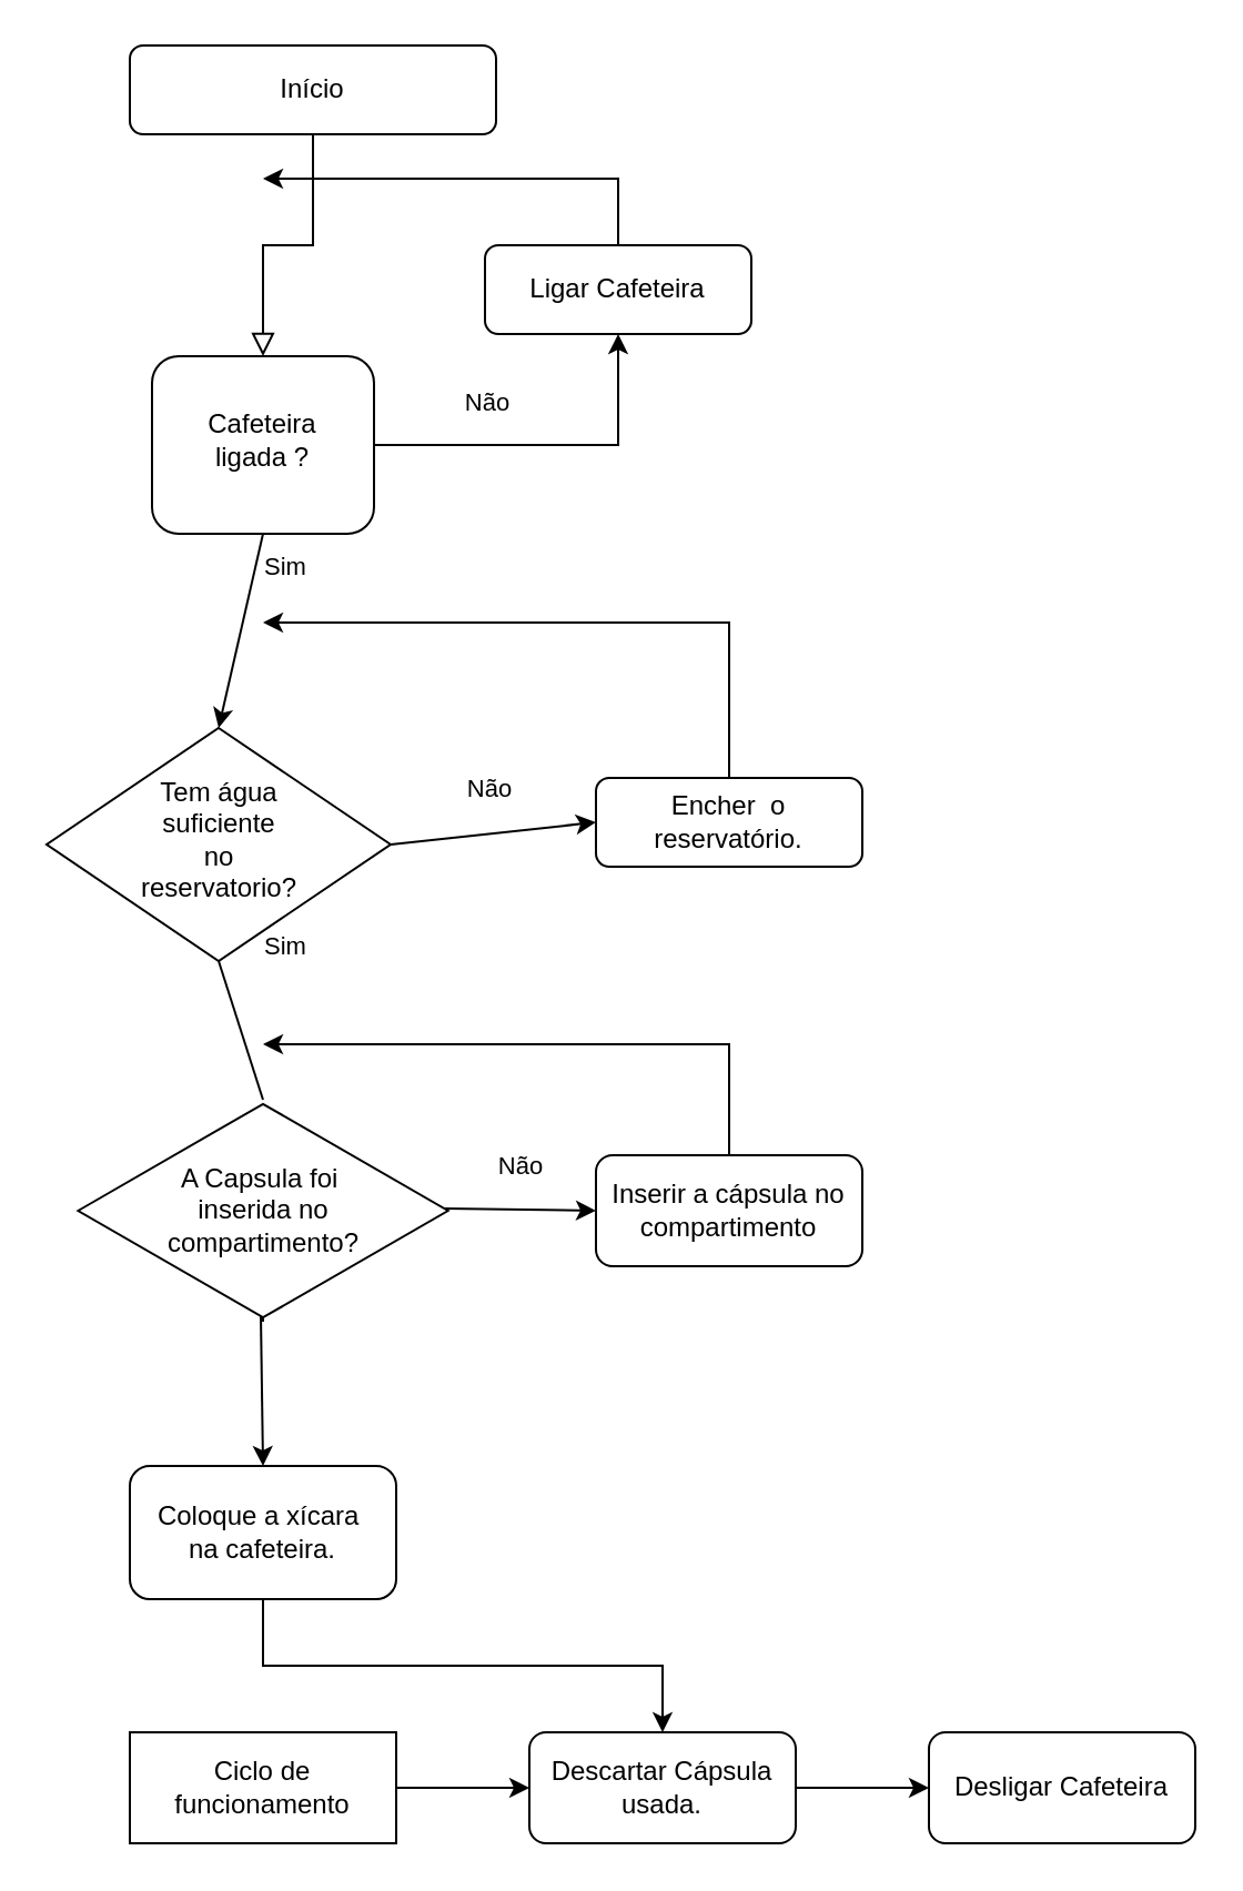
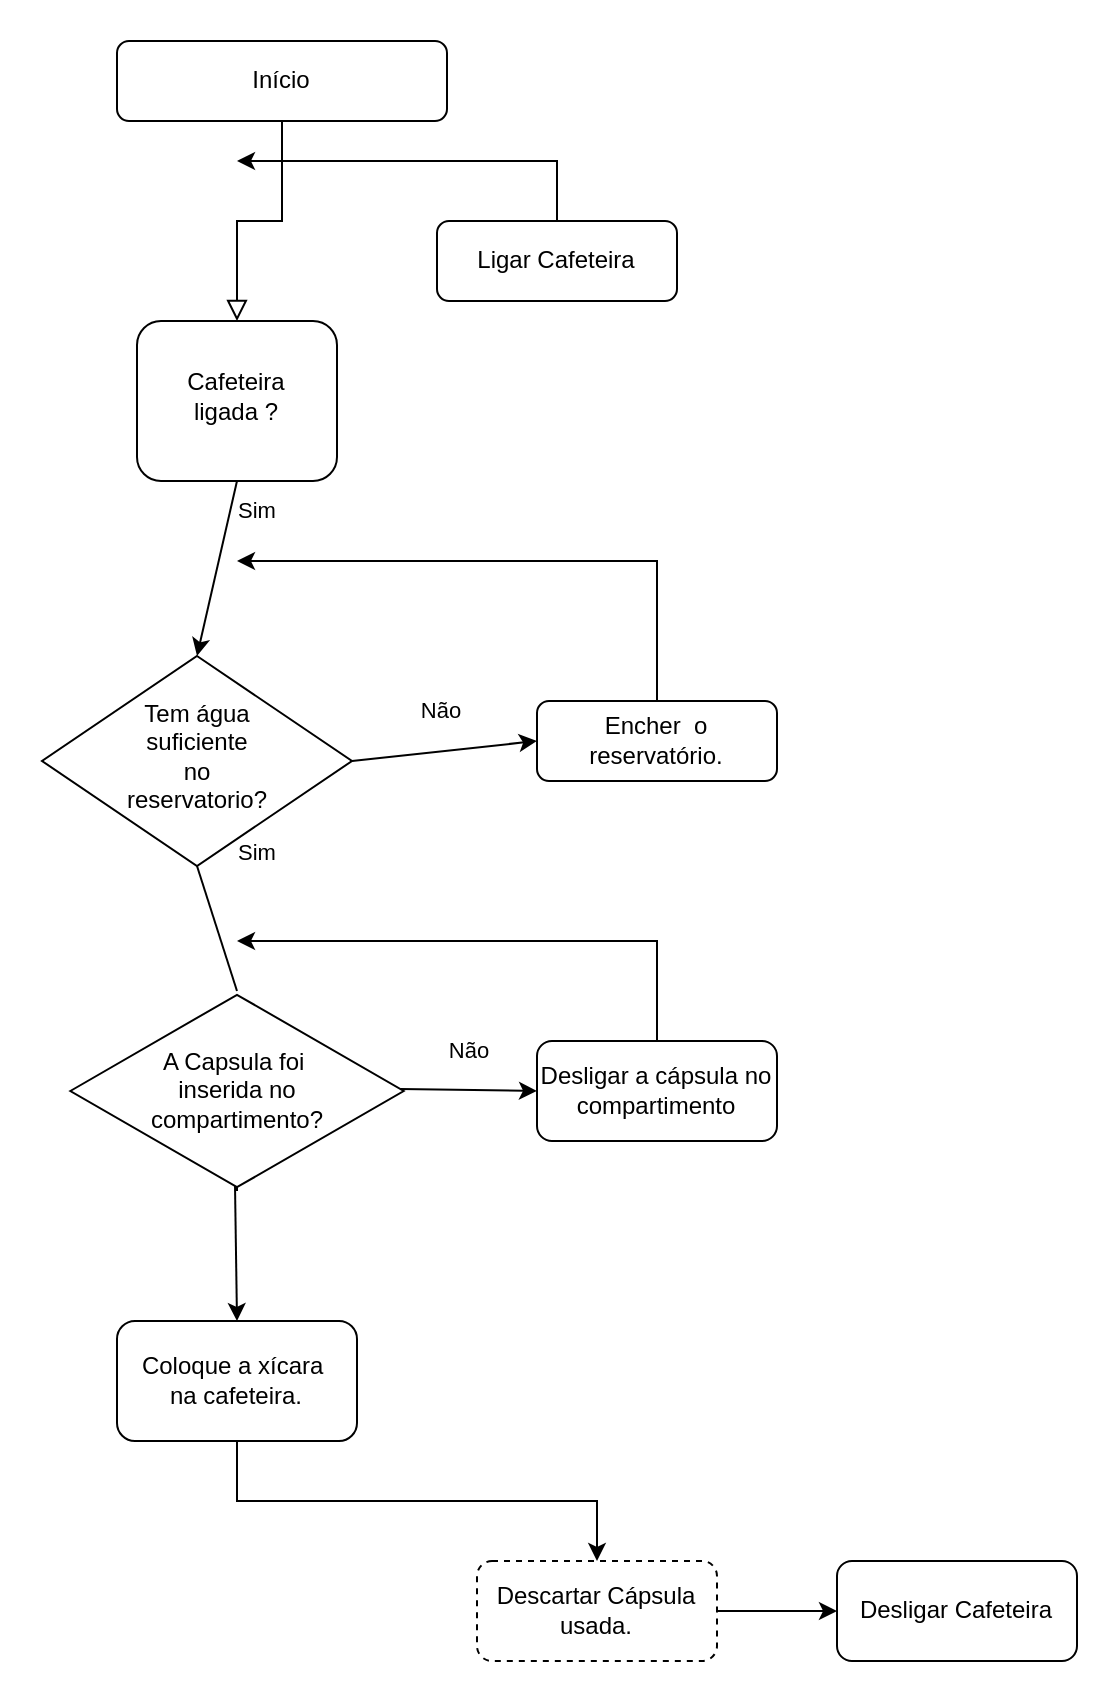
  <mxCell id="0" />
  <mxCell id="1" parent="0" />
  <mxCell id="2" value="" style="rounded=0;html=1;jettySize=auto;orthogonalLoop=1;fontSize=11;endArrow=block;endFill=0;endSize=8;strokeWidth=1;shadow=0;labelBackgroundColor=none;edgeStyle=orthogonalEdgeStyle;" parent="1" source="3" target="4" edge="1"><mxGeometry relative="1" as="geometry" /></mxCell>
  <mxCell id="3" value="Início" style="rounded=1;whiteSpace=wrap;html=1;fontSize=12;glass=0;strokeWidth=1;shadow=0;" parent="1" vertex="1"><mxGeometry x="58" y="20" width="165" height="40" as="geometry" /></mxCell>
  <mxCell id="4" value="Cafeteira&lt;br&gt;ligada ?" style="whiteSpace=wrap;html=1;shadow=0;fontFamily=Helvetica;fontSize=12;align=center;strokeWidth=1;spacing=6;spacingTop=-4;rounded=1;" parent="1" vertex="1"><mxGeometry x="68" y="160" width="100" height="80" as="geometry" /></mxCell>
  <mxCell id="5" value="Ligar Cafeteira" style="rounded=1;whiteSpace=wrap;html=1;fontSize=12;glass=0;strokeWidth=1;shadow=0;" parent="1" vertex="1"><mxGeometry x="218" y="110" width="120" height="40" as="geometry" /></mxCell>
  <mxCell id="6" value="Tem água&lt;br&gt;suficiente&lt;br&gt;no &lt;br&gt;reservatorio?" style="rhombus;whiteSpace=wrap;html=1;shadow=0;fontFamily=Helvetica;fontSize=12;align=center;strokeWidth=1;spacing=6;spacingTop=-4;" parent="1" vertex="1"><mxGeometry x="20.5" y="327.5" width="155" height="105" as="geometry" /></mxCell>
  <mxCell id="7" value="Encher&amp;nbsp; o reservatório." style="rounded=1;whiteSpace=wrap;html=1;fontSize=12;glass=0;strokeWidth=1;shadow=0;" parent="1" vertex="1"><mxGeometry x="268" y="350" width="120" height="40" as="geometry" /></mxCell>
  <mxCell id="8" value="" style="endArrow=classic;html=1;rounded=0;" parent="1" edge="1"><mxGeometry width="50" height="50" relative="1" as="geometry"><mxPoint x="278" y="110" as="sourcePoint" /><mxPoint x="118" y="80" as="targetPoint" /><Array as="points"><mxPoint x="278" y="80" /><mxPoint x="248" y="80" /><mxPoint x="198" y="80" /></Array></mxGeometry></mxCell>
- <mxCell id="9" value="" style="endArrow=classic;html=1;rounded=0;entryX=0.5;entryY=1;entryDx=0;entryDy=0;exitX=1;exitY=0.5;exitDx=0;exitDy=0;" parent="1" source="4" target="5" edge="1"><mxGeometry relative="1" as="geometry"><mxPoint x="168" y="220" as="sourcePoint" /><mxPoint x="268" y="220" as="targetPoint" /><Array as="points"><mxPoint x="278" y="200" /></Array></mxGeometry></mxCell>
- <mxCell id="10" value="Não" style="edgeLabel;resizable=0;html=1;align=center;verticalAlign=middle;" parent="9" connectable="0" vertex="1"><mxGeometry relative="1" as="geometry"><mxPoint x="-30" y="-20" as="offset" /></mxGeometry></mxCell>
  <mxCell id="11" value="" style="endArrow=classic;html=1;rounded=0;exitX=0.5;exitY=1;exitDx=0;exitDy=0;entryX=0.5;entryY=0;entryDx=0;entryDy=0;" parent="1" source="4" target="6" edge="1"><mxGeometry relative="1" as="geometry"><mxPoint x="228" y="370" as="sourcePoint" /><mxPoint x="328" y="370" as="targetPoint" /></mxGeometry></mxCell>
  <mxCell id="12" value="Sim" style="edgeLabel;resizable=0;html=1;align=center;verticalAlign=middle;" parent="11" connectable="0" vertex="1"><mxGeometry relative="1" as="geometry"><mxPoint x="20" y="-29" as="offset" /></mxGeometry></mxCell>
  <mxCell id="13" value="" style="endArrow=classic;html=1;rounded=0;entryX=0;entryY=0.5;entryDx=0;entryDy=0;exitX=1;exitY=0.5;exitDx=0;exitDy=0;" parent="1" source="6" target="7" edge="1"><mxGeometry relative="1" as="geometry"><mxPoint x="195.5" y="442.5" as="sourcePoint" /><mxPoint x="268" y="443" as="targetPoint" /><Array as="points" /></mxGeometry></mxCell>
  <mxCell id="14" value="Não" style="edgeLabel;resizable=0;html=1;align=center;verticalAlign=middle;" parent="13" connectable="0" vertex="1"><mxGeometry relative="1" as="geometry"><mxPoint x="-3" y="-20" as="offset" /></mxGeometry></mxCell>
  <mxCell id="15" value="" style="endArrow=classic;html=1;rounded=0;" parent="1" edge="1"><mxGeometry width="50" height="50" relative="1" as="geometry"><mxPoint x="328" y="350" as="sourcePoint" /><mxPoint x="118" y="280" as="targetPoint" /><Array as="points"><mxPoint x="328" y="280" /><mxPoint x="218" y="280" /></Array></mxGeometry></mxCell>
  <mxCell id="16" value="" style="endArrow=classic;html=1;rounded=0;exitX=0.5;exitY=1;exitDx=0;exitDy=0;entryX=0.5;entryY=0;entryDx=0;entryDy=0;startArrow=none;" parent="1" source="29" edge="1"><mxGeometry relative="1" as="geometry"><mxPoint x="118" y="500" as="sourcePoint" /><mxPoint x="118" y="540" as="targetPoint" /><Array as="points"><mxPoint x="118" y="540" /></Array></mxGeometry></mxCell>
- <mxCell id="17" value="Inserir a cápsula no compartimento" style="rounded=1;whiteSpace=wrap;html=1;" parent="1" vertex="1"><mxGeometry x="268" y="520" width="120" height="50" as="geometry" /></mxCell>
+ <mxCell id="17" value="Desligar a cápsula no compartimento" style="rounded=1;whiteSpace=wrap;html=1;" parent="1" vertex="1"><mxGeometry x="268" y="520" width="120" height="50" as="geometry" /></mxCell>
  <mxCell id="18" value="" style="endArrow=classic;html=1;rounded=0;exitX=0.99;exitY=0.49;exitDx=0;exitDy=0;exitPerimeter=0;entryX=0;entryY=0.5;entryDx=0;entryDy=0;" parent="1" source="29" target="17" edge="1"><mxGeometry relative="1" as="geometry"><mxPoint x="208" y="590" as="sourcePoint" /><mxPoint x="268" y="590" as="targetPoint" /></mxGeometry></mxCell>
  <mxCell id="19" value="Não" style="edgeLabel;resizable=0;html=1;align=center;verticalAlign=middle;" parent="18" connectable="0" vertex="1"><mxGeometry relative="1" as="geometry"><mxPoint y="-20" as="offset" /></mxGeometry></mxCell>
  <mxCell id="20" value="" style="endArrow=classic;html=1;rounded=0;" parent="1" edge="1"><mxGeometry width="50" height="50" relative="1" as="geometry"><mxPoint x="328" y="520" as="sourcePoint" /><mxPoint x="118" y="470" as="targetPoint" /><Array as="points"><mxPoint x="328" y="470" /></Array></mxGeometry></mxCell>
- <mxCell id="21" style="edgeStyle=orthogonalEdgeStyle;rounded=0;orthogonalLoop=1;jettySize=auto;html=1;exitX=1;exitY=0.5;exitDx=0;exitDy=0;entryX=0;entryY=0.5;entryDx=0;entryDy=0;" parent="1" source="22" target="24" edge="1"><mxGeometry relative="1" as="geometry" /></mxCell>
- <mxCell id="22" value="Ciclo de funcionamento" style="rounded=0;whiteSpace=wrap;html=1;" parent="1" vertex="1"><mxGeometry x="58" y="780" width="120" height="50" as="geometry" /></mxCell>
  <mxCell id="23" style="edgeStyle=orthogonalEdgeStyle;rounded=0;orthogonalLoop=1;jettySize=auto;html=1;exitX=1;exitY=0.5;exitDx=0;exitDy=0;entryX=0;entryY=0.5;entryDx=0;entryDy=0;" parent="1" source="24" target="25" edge="1"><mxGeometry relative="1" as="geometry" /></mxCell>
- <mxCell id="24" value="Descartar Cápsula usada." style="rounded=1;whiteSpace=wrap;html=1;" parent="1" vertex="1"><mxGeometry x="238" y="780" width="120" height="50" as="geometry" /></mxCell>
+ <mxCell id="24" value="Descartar Cápsula usada." style="rounded=1;whiteSpace=wrap;html=1;dashed=1;" parent="1" vertex="1"><mxGeometry x="238" y="780" width="120" height="50" as="geometry" /></mxCell>
  <mxCell id="25" value="Desligar Cafeteira" style="rounded=1;whiteSpace=wrap;html=1;" parent="1" vertex="1"><mxGeometry x="418" y="780" width="120" height="50" as="geometry" /></mxCell>
  <mxCell id="26" style="edgeStyle=orthogonalEdgeStyle;rounded=0;orthogonalLoop=1;jettySize=auto;html=1;exitX=0.5;exitY=1;exitDx=0;exitDy=0;" edge="1" parent="1" source="27" target="24"><mxGeometry relative="1" as="geometry" /></mxCell>
  <mxCell id="27" value="Coloque a xícara&amp;nbsp;&lt;br&gt;na cafeteira." style="rounded=1;whiteSpace=wrap;html=1;" vertex="1" parent="1"><mxGeometry x="58" y="660" width="120" height="60" as="geometry" /></mxCell>
  <mxCell id="28" value="" style="endArrow=classic;html=1;rounded=0;exitX=0.494;exitY=0.97;exitDx=0;exitDy=0;exitPerimeter=0;entryX=0.5;entryY=0;entryDx=0;entryDy=0;" edge="1" parent="1" source="29" target="27"><mxGeometry width="50" height="50" relative="1" as="geometry"><mxPoint x="288" y="600" as="sourcePoint" /><mxPoint x="338" y="550" as="targetPoint" /></mxGeometry></mxCell>
  <mxCell id="29" value="A Capsula foi&amp;nbsp;&lt;br&gt;inserida no&lt;br&gt;compartimento?" style="html=1;whiteSpace=wrap;aspect=fixed;shape=isoRectangle;" parent="1" vertex="1"><mxGeometry x="34.67" y="495" width="166.67" height="100" as="geometry" /></mxCell>
  <mxCell id="30" value="" style="endArrow=none;html=1;rounded=0;exitX=0.5;exitY=1;exitDx=0;exitDy=0;entryX=0.5;entryY=0;entryDx=0;entryDy=0;" edge="1" parent="1" source="6" target="29"><mxGeometry relative="1" as="geometry"><mxPoint x="118" y="422.5" as="sourcePoint" /><mxPoint x="118" y="540" as="targetPoint" /><Array as="points" /></mxGeometry></mxCell>
  <mxCell id="31" value="Sim" style="edgeLabel;resizable=0;html=1;align=center;verticalAlign=middle;" connectable="0" vertex="1" parent="30"><mxGeometry relative="1" as="geometry"><mxPoint x="19" y="-38" as="offset" /></mxGeometry></mxCell>
